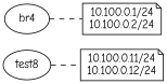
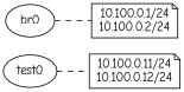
  digraph {
    fontname="Comic Neue"
    rankdir=LR
    node [fontname="Comic Neue"]
    edge [dir=none fontname="Comic Neue" style=dashed]
-   n1 [kind=veth label=test8 type=interface]
+   n1 [kind=veth label=test0 type=interface]
    n2 [label="10.100.0.11/24\n10.100.0.12/24" shape=note]
-   n3 [kind=bridge label=br4 type=interface]
+   n3 [kind=bridge label=br0 type=interface]
    n4 [label="10.100.0.1/24\n10.100.0.2/24" shape=note]
    n1 -> n2
    n3 -> n4
  }
